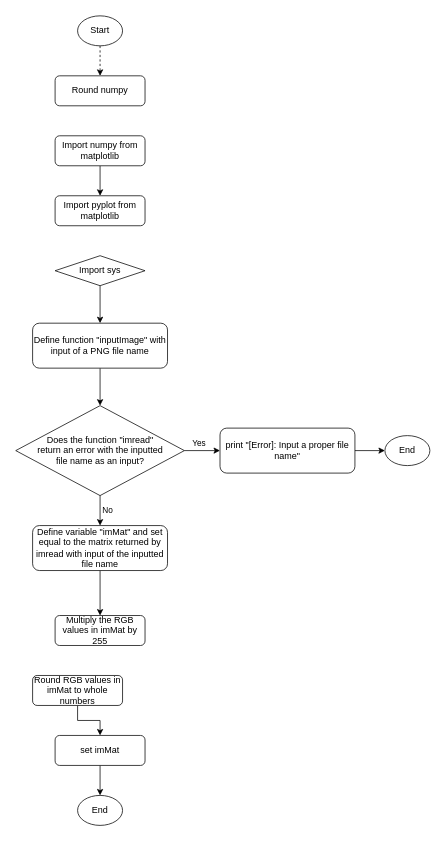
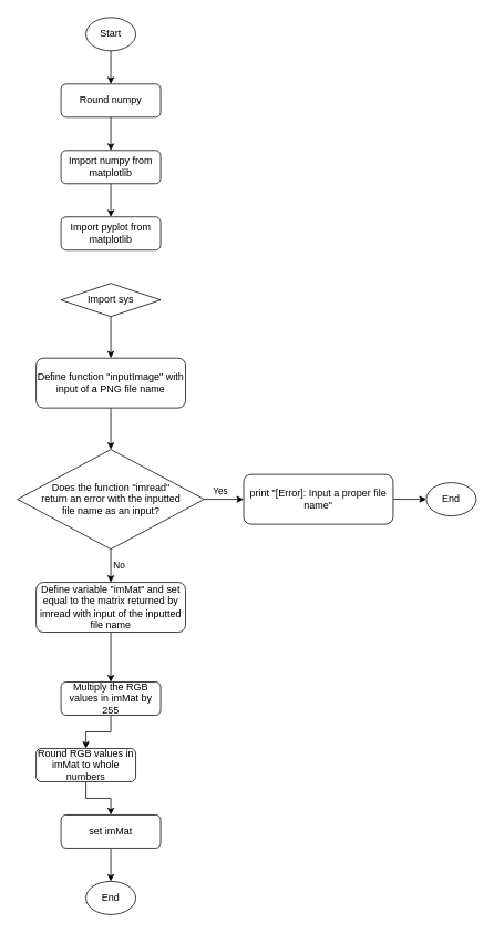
  <mxCell id="0" />
  <mxCell id="1" parent="0" />
- <mxCell id="2" value="" style="edgeStyle=orthogonalEdgeStyle;rounded=0;orthogonalLoop=1;jettySize=auto;html=1;dashed=1;" parent="1" source="3" target="5" edge="1"><mxGeometry relative="1" as="geometry" /></mxCell>
+ <mxCell id="2" value="" style="edgeStyle=orthogonalEdgeStyle;rounded=0;orthogonalLoop=1;jettySize=auto;html=1;" parent="1" source="3" target="5" edge="1"><mxGeometry relative="1" as="geometry" /></mxCell>
  <mxCell id="3" value="Start" style="ellipse;whiteSpace=wrap;html=1;" parent="1" vertex="1"><mxGeometry x="103" y="20" width="60" height="40" as="geometry" /></mxCell>
+ <mxCell id="4" value="" style="edgeStyle=orthogonalEdgeStyle;rounded=0;orthogonalLoop=1;jettySize=auto;html=1;" parent="1" source="5" target="7" edge="1"><mxGeometry relative="1" as="geometry" /></mxCell>
  <mxCell id="5" value="Round numpy" style="rounded=1;whiteSpace=wrap;html=1;" parent="1" vertex="1"><mxGeometry x="73" y="100" width="120" height="40" as="geometry" /></mxCell>
  <mxCell id="6" value="" style="edgeStyle=orthogonalEdgeStyle;rounded=0;orthogonalLoop=1;jettySize=auto;html=1;" parent="1" source="7" target="8" edge="1"><mxGeometry relative="1" as="geometry" /></mxCell>
  <mxCell id="7" value="Import numpy from matplotlib" style="rounded=1;whiteSpace=wrap;html=1;" parent="1" vertex="1"><mxGeometry x="73" y="180" width="120" height="40" as="geometry" /></mxCell>
  <mxCell id="8" value="Import pyplot from matplotlib" style="rounded=1;whiteSpace=wrap;html=1;" parent="1" vertex="1"><mxGeometry x="73" y="260" width="120" height="40" as="geometry" /></mxCell>
  <mxCell id="9" value="" style="edgeStyle=orthogonalEdgeStyle;rounded=0;orthogonalLoop=1;jettySize=auto;html=1;" parent="1" source="10" target="12" edge="1"><mxGeometry relative="1" as="geometry" /></mxCell>
  <mxCell id="10" value="Import sys" style="rhombus;whiteSpace=wrap;html=1;" parent="1" vertex="1"><mxGeometry x="73" y="340" width="120" height="40" as="geometry" /></mxCell>
  <mxCell id="11" value="" style="edgeStyle=orthogonalEdgeStyle;rounded=0;orthogonalLoop=1;jettySize=auto;html=1;" parent="1" source="12" target="13" edge="1"><mxGeometry relative="1" as="geometry" /></mxCell>
  <mxCell id="12" value="Define function &quot;inputImage&quot; with input of a PNG file name" style="rounded=1;whiteSpace=wrap;html=1;" parent="1" vertex="1"><mxGeometry x="43" y="430" width="180" height="60" as="geometry" /></mxCell>
  <mxCell id="13" value="Does the function &quot;imread&quot; &lt;br&gt;return an error with the inputted &lt;br&gt;file name as an input?" style="rhombus;whiteSpace=wrap;html=1;" parent="1" vertex="1"><mxGeometry x="20.5" y="540" width="225" height="120" as="geometry" /></mxCell>
  <mxCell id="14" value="Yes" style="endArrow=classic;html=1;exitX=1;exitY=0.5;exitDx=0;exitDy=0;" parent="1" source="13" edge="1"><mxGeometry x="-0.263" y="10" width="50" height="50" relative="1" as="geometry"><mxPoint x="253" y="590" as="sourcePoint" /><mxPoint x="293" y="600" as="targetPoint" /><mxPoint x="1" as="offset" /></mxGeometry></mxCell>
  <mxCell id="15" value="No" style="endArrow=classic;html=1;exitX=0.5;exitY=1;exitDx=0;exitDy=0;" parent="1" source="13" edge="1"><mxGeometry y="10" width="50" height="50" relative="1" as="geometry"><mxPoint x="123" y="730" as="sourcePoint" /><mxPoint x="133" y="700" as="targetPoint" /><mxPoint as="offset" /></mxGeometry></mxCell>
  <mxCell id="16" value="" style="edgeStyle=orthogonalEdgeStyle;rounded=0;orthogonalLoop=1;jettySize=auto;html=1;" parent="1" source="17" target="19" edge="1"><mxGeometry relative="1" as="geometry" /></mxCell>
  <mxCell id="17" value="Define variable &quot;imMat&quot; and set equal to the matrix returned by imread with input of the inputted file name" style="rounded=1;whiteSpace=wrap;html=1;" parent="1" vertex="1"><mxGeometry x="43" y="700" width="180" height="60" as="geometry" /></mxCell>
+ <mxCell id="18" value="" style="edgeStyle=orthogonalEdgeStyle;rounded=0;orthogonalLoop=1;jettySize=auto;html=1;" parent="1" source="19" target="21" edge="1"><mxGeometry relative="1" as="geometry" /></mxCell>
  <mxCell id="19" value="Multiply the RGB values in imMat by 255" style="rounded=1;whiteSpace=wrap;html=1;" parent="1" vertex="1"><mxGeometry x="73" y="820" width="120" height="40" as="geometry" /></mxCell>
  <mxCell id="20" value="" style="edgeStyle=orthogonalEdgeStyle;rounded=0;orthogonalLoop=1;jettySize=auto;html=1;" parent="1" source="21" target="23" edge="1"><mxGeometry relative="1" as="geometry" /></mxCell>
  <mxCell id="21" value="Round RGB values in imMat to whole numbers" style="rounded=1;whiteSpace=wrap;html=1;" parent="1" vertex="1"><mxGeometry x="43" y="900" width="120" height="40" as="geometry" /></mxCell>
  <mxCell id="22" value="" style="edgeStyle=orthogonalEdgeStyle;rounded=0;orthogonalLoop=1;jettySize=auto;html=1;" parent="1" source="23" target="24" edge="1"><mxGeometry relative="1" as="geometry" /></mxCell>
  <mxCell id="23" value="set imMat" style="rounded=1;whiteSpace=wrap;html=1;" parent="1" vertex="1"><mxGeometry x="73" y="980" width="120" height="40" as="geometry" /></mxCell>
  <mxCell id="24" value="End" style="ellipse;whiteSpace=wrap;html=1;" parent="1" vertex="1"><mxGeometry x="103" y="1060" width="60" height="40" as="geometry" /></mxCell>
  <mxCell id="25" value="End" style="ellipse;whiteSpace=wrap;html=1;" parent="1" vertex="1"><mxGeometry x="513" y="580" width="60" height="40" as="geometry" /></mxCell>
  <mxCell id="26" value="" style="edgeStyle=orthogonalEdgeStyle;rounded=0;orthogonalLoop=1;jettySize=auto;html=1;" parent="1" source="27" target="25" edge="1"><mxGeometry relative="1" as="geometry" /></mxCell>
  <mxCell id="27" value="print &quot;[Error]: Input a proper file name&quot;" style="rounded=1;whiteSpace=wrap;html=1;" parent="1" vertex="1"><mxGeometry x="293" y="570" width="180" height="60" as="geometry" /></mxCell>
